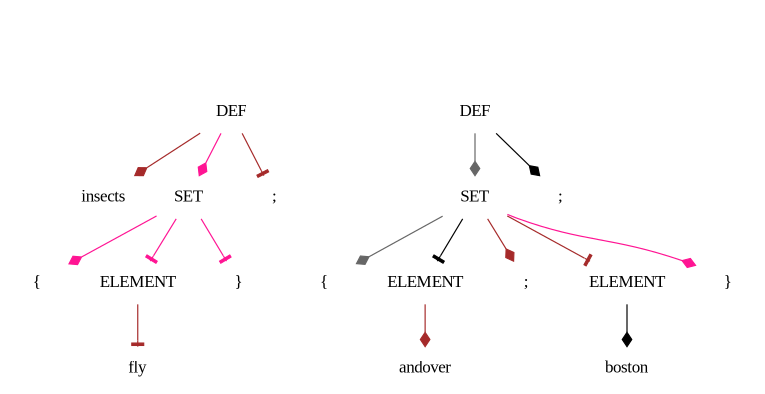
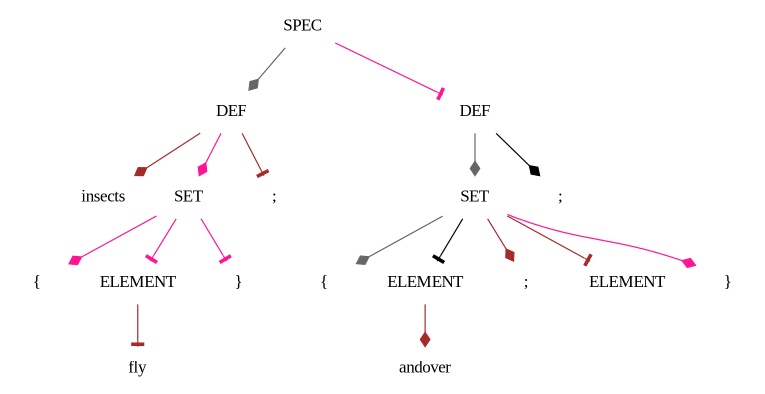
  digraph {
    fontname="Liberation Serif"
    ordering=out
    node [fontname="Liberation Serif" shape=plaintext]
    edge [arrowhead=diamond color=brown fontname="Liberation Serif"]
    n1 [label=DEF]
    n2 [label=insects]
    n3 [label=SET]
    n4 [label=";"]
+   SPEC
    n6 [label=DEF]
    n7 [label=SET]
    n8 [label=";"]
    n9 [label="{"]
    n10 [label=ELEMENT]
    n11 [label="}"]
    n12 [label="{"]
    n13 [label=ELEMENT]
    n14 [label=";"]
    n15 [label=ELEMENT]
    n16 [label="}"]
    n17 [label=andover]
-   n18 [label=boston]
    n19 [label=fly]
    n1 -> n2
    n1 -> n3 [color=deeppink]
    n1 -> n4 [arrowhead=tee]
    n3 -> n9 [color=deeppink]
    n3 -> n10 [arrowhead=tee color=deeppink]
    n3 -> n11 [arrowhead=tee color=deeppink]
+   SPEC -> n1 [color=gray40]
+   SPEC -> n6 [arrowhead=tee color=deeppink]
    n6 -> n7 [color=gray40]
    n6 -> n8 [color=black]
    n7 -> n12 [color=gray40]
    n7 -> n13 [arrowhead=tee color=black]
    n7 -> n14
    n7 -> n15 [arrowhead=tee]
    n7 -> n16 [color=deeppink]
    n10 -> n19 [arrowhead=tee]
    n13 -> n17
-   n15 -> n18 [color=black]
  }
